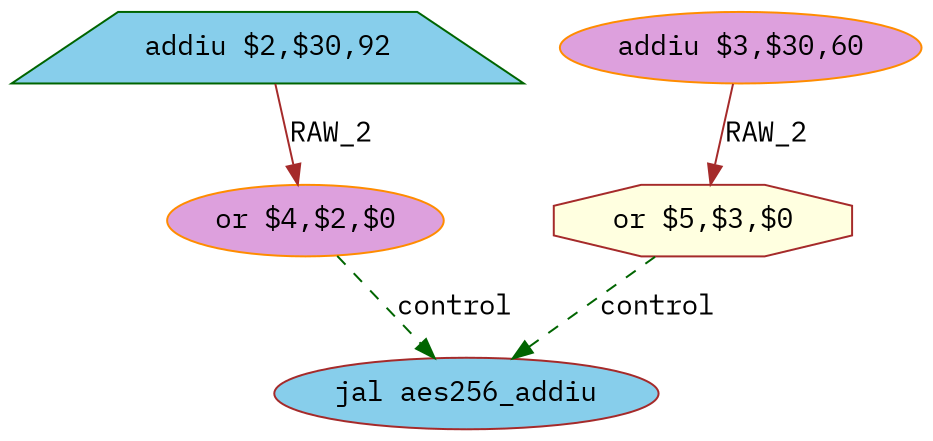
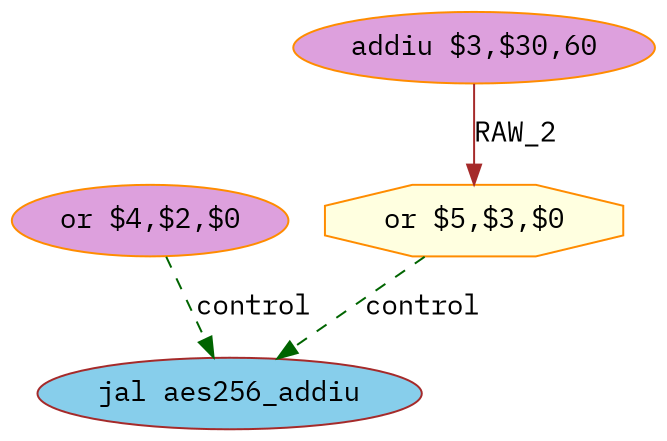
  digraph {
    fontname="IBM Plex Mono"
    node [color=darkorange fillcolor=skyblue fontname="IBM Plex Mono" shape=ellipse style=filled]
    edge [color=brown fontname="IBM Plex Mono" style=solid]
-   n1 [color=darkgreen label="addiu $2,$30,92" shape=trapezium]
    n2 [fillcolor=plum label="or $4,$2,$0"]
    n3 [color=brown label="jal aes256_addiu"]
    n4 [fillcolor=plum label="addiu $3,$30,60"]
-   n5 [color=brown fillcolor=lightyellow label="or $5,$3,$0" shape=octagon]
-   n1 -> n2 [label=RAW_2]
+   n5 [fillcolor=lightyellow label="or $5,$3,$0" shape=octagon]
    n2 -> n3 [color=darkgreen label=control style=dashed]
    n4 -> n5 [label=RAW_2]
    n5 -> n3 [color=darkgreen label=control style=dashed]
  }
